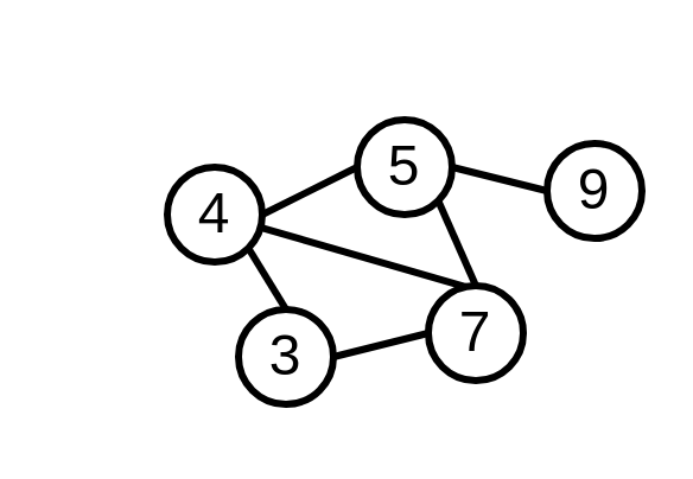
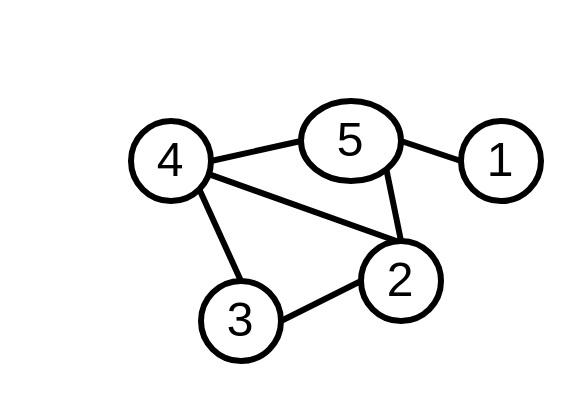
  <mxCell id="0" />
  <mxCell id="1" parent="0" />
  <mxCell id="2" value="" style="group" vertex="1" connectable="0" parent="1"><mxGeometry x="20" y="20" width="250" height="160" as="geometry" /></mxCell>
- <mxCell id="3" value="4" style="ellipse;whiteSpace=wrap;html=1;aspect=fixed;strokeWidth=3;fontSize=24;" vertex="1" parent="2"><mxGeometry x="50" y="50" width="40" height="40" as="geometry" /></mxCell>
- <mxCell id="4" value="9" style="ellipse;whiteSpace=wrap;html=1;aspect=fixed;strokeWidth=3;fontSize=24;" vertex="1" parent="2"><mxGeometry x="210" y="40" width="40" height="40" as="geometry" /></mxCell>
+ <mxCell id="3" value="4" style="ellipse;whiteSpace=wrap;html=1;aspect=fixed;strokeWidth=3;fontSize=24;" vertex="1" parent="2"><mxGeometry x="45" y="40" width="40" height="40" as="geometry" /></mxCell>
+ <mxCell id="4" value="1" style="ellipse;whiteSpace=wrap;html=1;aspect=fixed;strokeWidth=3;fontSize=24;" vertex="1" parent="2"><mxGeometry x="210" y="40" width="40" height="40" as="geometry" /></mxCell>
  <mxCell id="5" style="edgeStyle=none;rounded=0;orthogonalLoop=1;jettySize=auto;html=1;exitX=0;exitY=0.5;exitDx=0;exitDy=0;entryX=1;entryY=0.5;entryDx=0;entryDy=0;strokeWidth=3;fontSize=24;endArrow=none;endFill=0;" edge="1" parent="2" source="6" target="3"><mxGeometry relative="1" as="geometry" /></mxCell>
- <mxCell id="6" value="5" style="ellipse;whiteSpace=wrap;html=1;aspect=fixed;strokeWidth=3;fontSize=24;" vertex="1" parent="2"><mxGeometry x="130" y="30" width="40" height="40" as="geometry" /></mxCell>
+ <mxCell id="6" value="5" style="ellipse;whiteSpace=wrap;html=1;aspect=fixed;strokeWidth=3;fontSize=24;" vertex="1" parent="2"><mxGeometry x="130" y="30" width="50" height="40" as="geometry" /></mxCell>
  <mxCell id="7" style="edgeStyle=none;rounded=0;orthogonalLoop=1;jettySize=auto;html=1;exitX=0;exitY=0.5;exitDx=0;exitDy=0;entryX=1;entryY=0.5;entryDx=0;entryDy=0;strokeWidth=3;fontSize=24;endArrow=none;endFill=0;" edge="1" parent="2" source="4" target="6"><mxGeometry relative="1" as="geometry" /></mxCell>
- <mxCell id="8" value="3" style="ellipse;whiteSpace=wrap;html=1;aspect=fixed;strokeWidth=3;fontSize=24;" vertex="1" parent="2"><mxGeometry x="80" y="110" width="40" height="40" as="geometry" /></mxCell>
+ <mxCell id="8" value="3" style="ellipse;whiteSpace=wrap;html=1;aspect=fixed;strokeWidth=3;fontSize=24;" vertex="1" parent="2"><mxGeometry x="80" y="120" width="40" height="40" as="geometry" /></mxCell>
  <mxCell id="9" style="edgeStyle=none;rounded=0;orthogonalLoop=1;jettySize=auto;html=1;exitX=1;exitY=1;exitDx=0;exitDy=0;entryX=0.5;entryY=0;entryDx=0;entryDy=0;strokeWidth=3;fontSize=24;endArrow=none;endFill=0;" edge="1" parent="2" source="3" target="8"><mxGeometry relative="1" as="geometry" /></mxCell>
  <mxCell id="10" style="edgeStyle=none;rounded=0;orthogonalLoop=1;jettySize=auto;html=1;exitX=0.5;exitY=0;exitDx=0;exitDy=0;entryX=1;entryY=1;entryDx=0;entryDy=0;strokeWidth=3;fontSize=24;endArrow=none;endFill=0;" edge="1" parent="2" source="12" target="6"><mxGeometry relative="1" as="geometry" /></mxCell>
  <mxCell id="11" style="edgeStyle=none;rounded=0;orthogonalLoop=1;jettySize=auto;html=1;exitX=1;exitY=0;exitDx=0;exitDy=0;strokeWidth=3;fontSize=24;endArrow=none;endFill=0;" edge="1" parent="2" source="12" target="3"><mxGeometry relative="1" as="geometry" /></mxCell>
- <mxCell id="12" value="7" style="ellipse;whiteSpace=wrap;html=1;aspect=fixed;strokeWidth=3;fontSize=24;" vertex="1" parent="2"><mxGeometry x="160" y="100" width="40" height="40" as="geometry" /></mxCell>
+ <mxCell id="12" value="2" style="ellipse;whiteSpace=wrap;html=1;aspect=fixed;strokeWidth=3;fontSize=24;" vertex="1" parent="2"><mxGeometry x="160" y="100" width="40" height="40" as="geometry" /></mxCell>
  <mxCell id="13" style="edgeStyle=none;rounded=0;orthogonalLoop=1;jettySize=auto;html=1;exitX=1;exitY=0.5;exitDx=0;exitDy=0;entryX=0;entryY=0.5;entryDx=0;entryDy=0;strokeWidth=3;fontSize=24;endArrow=none;endFill=0;" edge="1" parent="2" source="8" target="12"><mxGeometry relative="1" as="geometry" /></mxCell>
